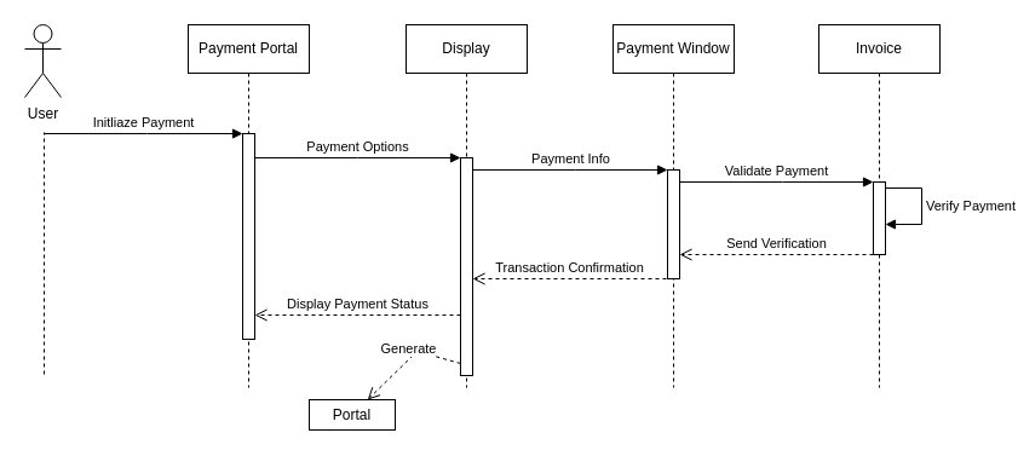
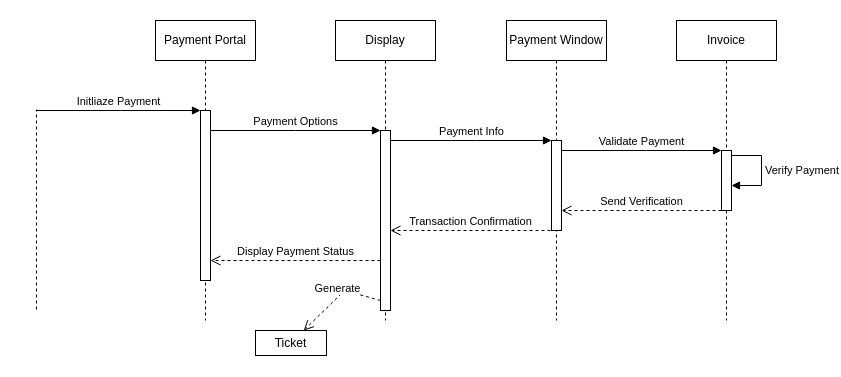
  <mxCell id="0" />
  <mxCell id="1" parent="0" />
  <mxCell id="2" value="Payment Portal" style="shape=umlLifeline;perimeter=lifelinePerimeter;whiteSpace=wrap;html=1;container=0;dropTarget=0;collapsible=0;recursiveResize=0;outlineConnect=0;portConstraint=eastwest;newEdgeStyle={&quot;edgeStyle&quot;:&quot;elbowEdgeStyle&quot;,&quot;elbow&quot;:&quot;vertical&quot;,&quot;curved&quot;:0,&quot;rounded&quot;:0};" parent="1" vertex="1"><mxGeometry x="155" y="20" width="100" height="300" as="geometry" /></mxCell>
  <mxCell id="3" value="" style="html=1;points=[];perimeter=orthogonalPerimeter;outlineConnect=0;targetShapes=umlLifeline;portConstraint=eastwest;newEdgeStyle={&quot;edgeStyle&quot;:&quot;elbowEdgeStyle&quot;,&quot;elbow&quot;:&quot;vertical&quot;,&quot;curved&quot;:0,&quot;rounded&quot;:0};" parent="2" vertex="1"><mxGeometry x="45" y="90" width="10" height="170" as="geometry" /></mxCell>
  <mxCell id="4" value="Display" style="shape=umlLifeline;perimeter=lifelinePerimeter;whiteSpace=wrap;html=1;container=0;dropTarget=0;collapsible=0;recursiveResize=0;outlineConnect=0;portConstraint=eastwest;newEdgeStyle={&quot;edgeStyle&quot;:&quot;elbowEdgeStyle&quot;,&quot;elbow&quot;:&quot;vertical&quot;,&quot;curved&quot;:0,&quot;rounded&quot;:0};" parent="1" vertex="1"><mxGeometry x="335" y="20" width="100" height="300" as="geometry" /></mxCell>
  <mxCell id="5" value="" style="html=1;points=[];perimeter=orthogonalPerimeter;outlineConnect=0;targetShapes=umlLifeline;portConstraint=eastwest;newEdgeStyle={&quot;edgeStyle&quot;:&quot;elbowEdgeStyle&quot;,&quot;elbow&quot;:&quot;vertical&quot;,&quot;curved&quot;:0,&quot;rounded&quot;:0};" parent="4" vertex="1"><mxGeometry x="45" y="110" width="10" height="180" as="geometry" /></mxCell>
  <mxCell id="6" value="Payment Options" style="html=1;verticalAlign=bottom;endArrow=block;edgeStyle=elbowEdgeStyle;elbow=vertical;curved=0;rounded=0;" parent="1" edge="1"><mxGeometry relative="1" as="geometry"><mxPoint x="210" y="130" as="sourcePoint" /><Array as="points"><mxPoint x="295" y="130" /></Array><mxPoint x="380" y="130" as="targetPoint" /></mxGeometry></mxCell>
  <mxCell id="7" value="Display Payment Status" style="html=1;verticalAlign=bottom;endArrow=open;dashed=1;endSize=8;edgeStyle=elbowEdgeStyle;elbow=vertical;curved=0;rounded=0;" parent="1" source="5" target="3" edge="1"><mxGeometry relative="1" as="geometry"><mxPoint x="310" y="185" as="targetPoint" /><Array as="points"><mxPoint x="305" y="260" /></Array></mxGeometry></mxCell>
- <mxCell id="8" value="User" style="shape=umlActor;verticalLabelPosition=bottom;verticalAlign=top;html=1;outlineConnect=0;" vertex="1" parent="1"><mxGeometry x="20" y="20" width="30" height="60" as="geometry" /></mxCell>
  <mxCell id="9" value="" style="endArrow=none;dashed=1;html=1;rounded=0;" edge="1" parent="1"><mxGeometry width="50" height="50" relative="1" as="geometry"><mxPoint x="36" y="309" as="sourcePoint" /><mxPoint x="36" y="109" as="targetPoint" /></mxGeometry></mxCell>
  <mxCell id="10" value="Initliaze Payment" style="html=1;verticalAlign=bottom;endArrow=block;edgeStyle=elbowEdgeStyle;elbow=vertical;curved=0;rounded=0;" edge="1" parent="1" target="3"><mxGeometry relative="1" as="geometry"><mxPoint x="36" y="110" as="sourcePoint" /><Array as="points"><mxPoint x="121" y="110" /></Array><mxPoint x="196" y="110" as="targetPoint" /></mxGeometry></mxCell>
  <mxCell id="11" value="Payment Window" style="shape=umlLifeline;perimeter=lifelinePerimeter;whiteSpace=wrap;html=1;container=0;dropTarget=0;collapsible=0;recursiveResize=0;outlineConnect=0;portConstraint=eastwest;newEdgeStyle={&quot;edgeStyle&quot;:&quot;elbowEdgeStyle&quot;,&quot;elbow&quot;:&quot;vertical&quot;,&quot;curved&quot;:0,&quot;rounded&quot;:0};" vertex="1" parent="1"><mxGeometry x="506" y="20" width="100" height="300" as="geometry" /></mxCell>
  <mxCell id="12" value="" style="html=1;points=[];perimeter=orthogonalPerimeter;outlineConnect=0;targetShapes=umlLifeline;portConstraint=eastwest;newEdgeStyle={&quot;edgeStyle&quot;:&quot;elbowEdgeStyle&quot;,&quot;elbow&quot;:&quot;vertical&quot;,&quot;curved&quot;:0,&quot;rounded&quot;:0};" vertex="1" parent="11"><mxGeometry x="45" y="120" width="10" height="90" as="geometry" /></mxCell>
  <mxCell id="13" value="Invoice" style="shape=umlLifeline;perimeter=lifelinePerimeter;whiteSpace=wrap;html=1;container=0;dropTarget=0;collapsible=0;recursiveResize=0;outlineConnect=0;portConstraint=eastwest;newEdgeStyle={&quot;edgeStyle&quot;:&quot;elbowEdgeStyle&quot;,&quot;elbow&quot;:&quot;vertical&quot;,&quot;curved&quot;:0,&quot;rounded&quot;:0};" vertex="1" parent="1"><mxGeometry x="676" y="20" width="100" height="300" as="geometry" /></mxCell>
  <mxCell id="14" value="" style="html=1;points=[];perimeter=orthogonalPerimeter;outlineConnect=0;targetShapes=umlLifeline;portConstraint=eastwest;newEdgeStyle={&quot;edgeStyle&quot;:&quot;elbowEdgeStyle&quot;,&quot;elbow&quot;:&quot;vertical&quot;,&quot;curved&quot;:0,&quot;rounded&quot;:0};" vertex="1" parent="13"><mxGeometry x="45" y="130" width="10" height="60" as="geometry" /></mxCell>
  <mxCell id="15" value="Verify Payment" style="html=1;align=left;spacingLeft=2;endArrow=block;rounded=0;edgeStyle=orthogonalEdgeStyle;curved=0;rounded=0;" edge="1" target="14" parent="13"><mxGeometry relative="1" as="geometry"><mxPoint x="55" y="135" as="sourcePoint" /><Array as="points"><mxPoint x="85" y="135" /><mxPoint x="85" y="165" /></Array><mxPoint x="60" y="165.019" as="targetPoint" /></mxGeometry></mxCell>
  <mxCell id="16" value="Payment Info" style="html=1;verticalAlign=bottom;endArrow=block;edgeStyle=elbowEdgeStyle;elbow=vertical;curved=0;rounded=0;" edge="1" parent="1" target="12"><mxGeometry relative="1" as="geometry"><mxPoint x="390" y="140" as="sourcePoint" /><Array as="points"><mxPoint x="475" y="140" /></Array><mxPoint x="546" y="140" as="targetPoint" /></mxGeometry></mxCell>
  <mxCell id="17" value="Validate Payment" style="html=1;verticalAlign=bottom;endArrow=block;edgeStyle=elbowEdgeStyle;elbow=vertical;curved=0;rounded=0;" edge="1" parent="1"><mxGeometry relative="1" as="geometry"><mxPoint x="561" y="150" as="sourcePoint" /><Array as="points"><mxPoint x="646" y="150" /></Array><mxPoint x="721" y="150" as="targetPoint" /></mxGeometry></mxCell>
  <mxCell id="18" value="Send Verification" style="html=1;verticalAlign=bottom;endArrow=open;dashed=1;endSize=8;edgeStyle=elbowEdgeStyle;elbow=vertical;curved=0;rounded=0;" edge="1" parent="1"><mxGeometry relative="1" as="geometry"><mxPoint x="561" y="210" as="targetPoint" /><Array as="points"><mxPoint x="646" y="210" /></Array><mxPoint x="721" y="210" as="sourcePoint" /></mxGeometry></mxCell>
  <mxCell id="19" value="Transaction Confirmation" style="html=1;verticalAlign=bottom;endArrow=open;dashed=1;endSize=8;edgeStyle=elbowEdgeStyle;elbow=horizontal;curved=0;rounded=0;" edge="1" parent="1"><mxGeometry relative="1" as="geometry"><mxPoint x="390" y="230" as="targetPoint" /><Array as="points"><mxPoint x="475" y="230" /></Array><mxPoint x="550" y="230" as="sourcePoint" /></mxGeometry></mxCell>
  <mxCell id="20" value="Generate" style="html=1;verticalAlign=bottom;endArrow=open;dashed=1;endSize=8;curved=0;rounded=0;" edge="1" parent="1" target="21"><mxGeometry relative="1" as="geometry"><mxPoint x="380" y="300" as="sourcePoint" /><mxPoint x="300" y="300" as="targetPoint" /><Array as="points"><mxPoint x="344" y="290" /></Array></mxGeometry></mxCell>
- <mxCell id="21" value="Portal" style="html=1;whiteSpace=wrap;" vertex="1" parent="1"><mxGeometry x="255" y="330" width="71" height="25" as="geometry" /></mxCell>
+ <mxCell id="21" value="Ticket" style="html=1;whiteSpace=wrap;" vertex="1" parent="1"><mxGeometry x="255" y="330" width="71" height="25" as="geometry" /></mxCell>
